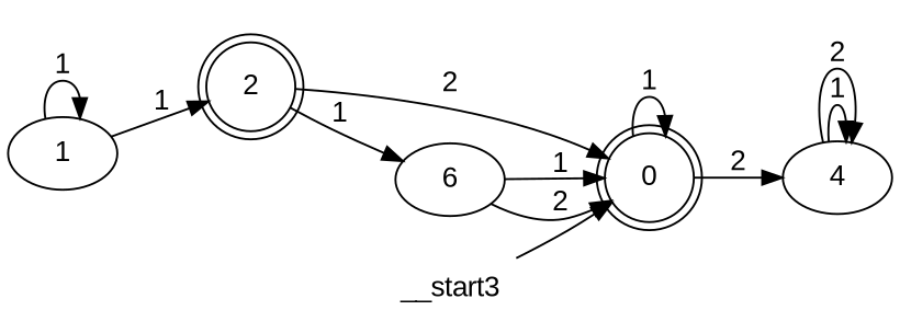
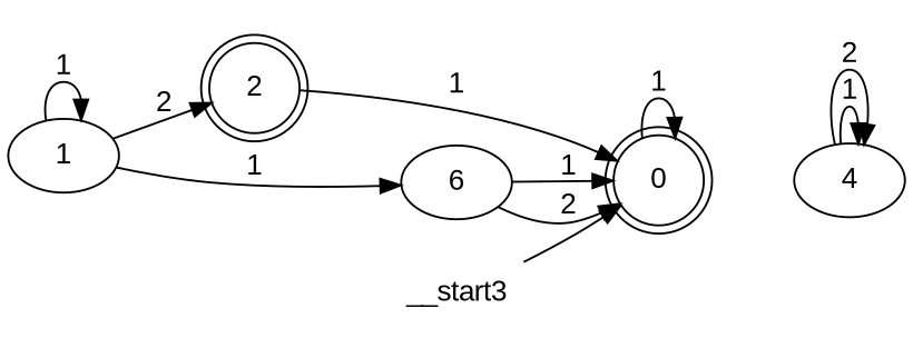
  digraph {
    fontname="Liberation Sans"
    rankdir=LR
    node [fontname="Liberation Sans"]
    edge [fontname="Liberation Sans"]
    n1 [label=0 shape=doublecircle]
    n2 [label=4]
    n3 [label=1]
    n4 [label=2 shape=doublecircle]
    n5 [label=6]
    n6 [label=__start3 shape=none]
    n1 -> n1 [label=1]
-   n1 -> n2 [label=2]
    n2 -> n2 [label=1]
    n2 -> n2 [label=2]
    n3 -> n3 [label=1]
-   n3 -> n4 [label=1]
-   n4 -> n1 [label=2]
-   n4 -> n5 [label=1]
+   n3 -> n4 [label=2]
+   n4 -> n1 [label=1]
+   n3 -> n5 [label=1]
    n5 -> n1 [label=1]
    n5 -> n1 [label=2]
    n6 -> n1
  }
